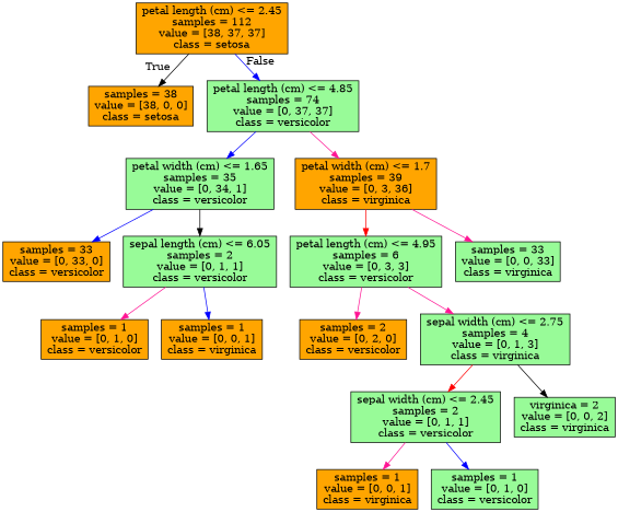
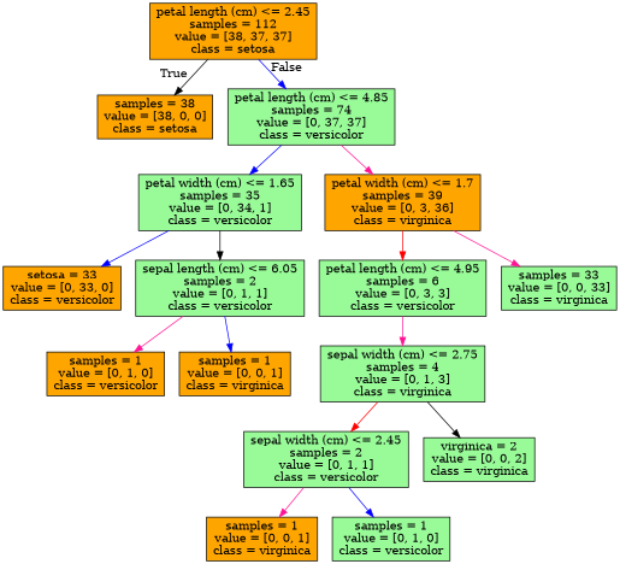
  digraph {
    node [color=black fillcolor=palegreen shape=box style=filled]
    edge [color=deeppink]
    n1 [fillcolor=orange label="petal length (cm) <= 2.45\nsamples = 112\nvalue = [38, 37, 37]\nclass = setosa"]
    n2 [fillcolor=orange label="samples = 38\nvalue = [38, 0, 0]\nclass = setosa"]
    n3 [label="petal length (cm) <= 4.85\nsamples = 74\nvalue = [0, 37, 37]\nclass = versicolor"]
    n4 [label="petal width (cm) <= 1.65\nsamples = 35\nvalue = [0, 34, 1]\nclass = versicolor"]
    n5 [fillcolor=orange label="petal width (cm) <= 1.7\nsamples = 39\nvalue = [0, 3, 36]\nclass = virginica"]
-   n6 [fillcolor=orange label="samples = 33\nvalue = [0, 33, 0]\nclass = versicolor"]
+   n6 [fillcolor=orange label="setosa = 33\nvalue = [0, 33, 0]\nclass = versicolor"]
    n7 [label="sepal length (cm) <= 6.05\nsamples = 2\nvalue = [0, 1, 1]\nclass = versicolor"]
    n8 [label="petal length (cm) <= 4.95\nsamples = 6\nvalue = [0, 3, 3]\nclass = versicolor"]
    n9 [label="samples = 33\nvalue = [0, 0, 33]\nclass = virginica"]
    n10 [fillcolor=orange label="samples = 1\nvalue = [0, 1, 0]\nclass = versicolor"]
    n11 [fillcolor=orange label="samples = 1\nvalue = [0, 0, 1]\nclass = virginica"]
-   n12 [fillcolor=orange label="samples = 2\nvalue = [0, 2, 0]\nclass = versicolor"]
    n13 [label="sepal width (cm) <= 2.75\nsamples = 4\nvalue = [0, 1, 3]\nclass = virginica"]
    n14 [label="sepal width (cm) <= 2.45\nsamples = 2\nvalue = [0, 1, 1]\nclass = versicolor"]
    n15 [label="virginica = 2\nvalue = [0, 0, 2]\nclass = virginica"]
    n16 [fillcolor=orange label="samples = 1\nvalue = [0, 0, 1]\nclass = virginica"]
    n17 [label="samples = 1\nvalue = [0, 1, 0]\nclass = versicolor"]
    n1 -> n2 [color=black headlabel=True labelangle=45 labeldistance=2.5]
    n1 -> n3 [color=blue headlabel=False labelangle=-45 labeldistance=2.5]
    n3 -> n4 [color=blue]
    n3 -> n5
    n4 -> n6 [color=blue]
    n4 -> n7 [color=black]
    n5 -> n8 [color=red]
    n5 -> n9
    n7 -> n10
    n7 -> n11 [color=blue]
-   n8 -> n12
    n8 -> n13
    n13 -> n14 [color=red]
    n13 -> n15 [color=black]
    n14 -> n16
    n14 -> n17 [color=blue]
  }
